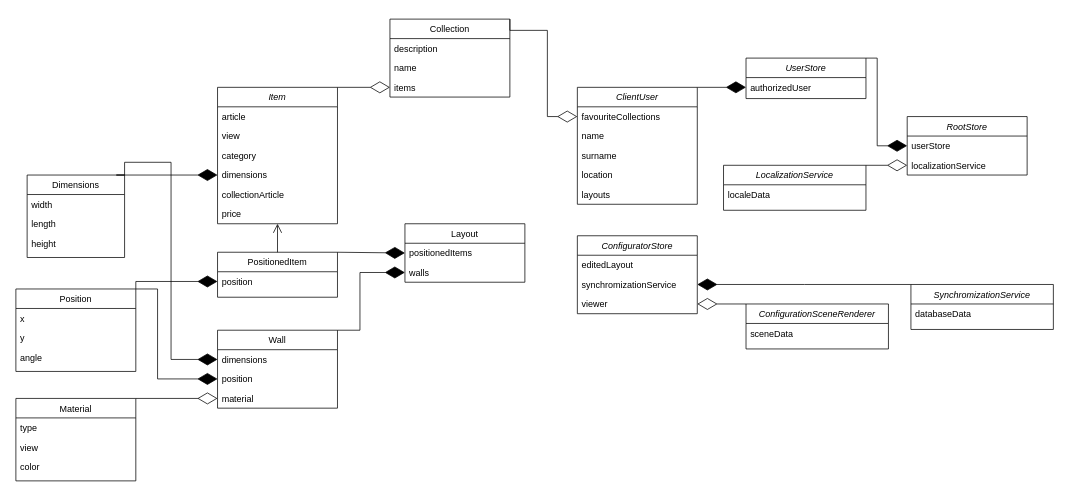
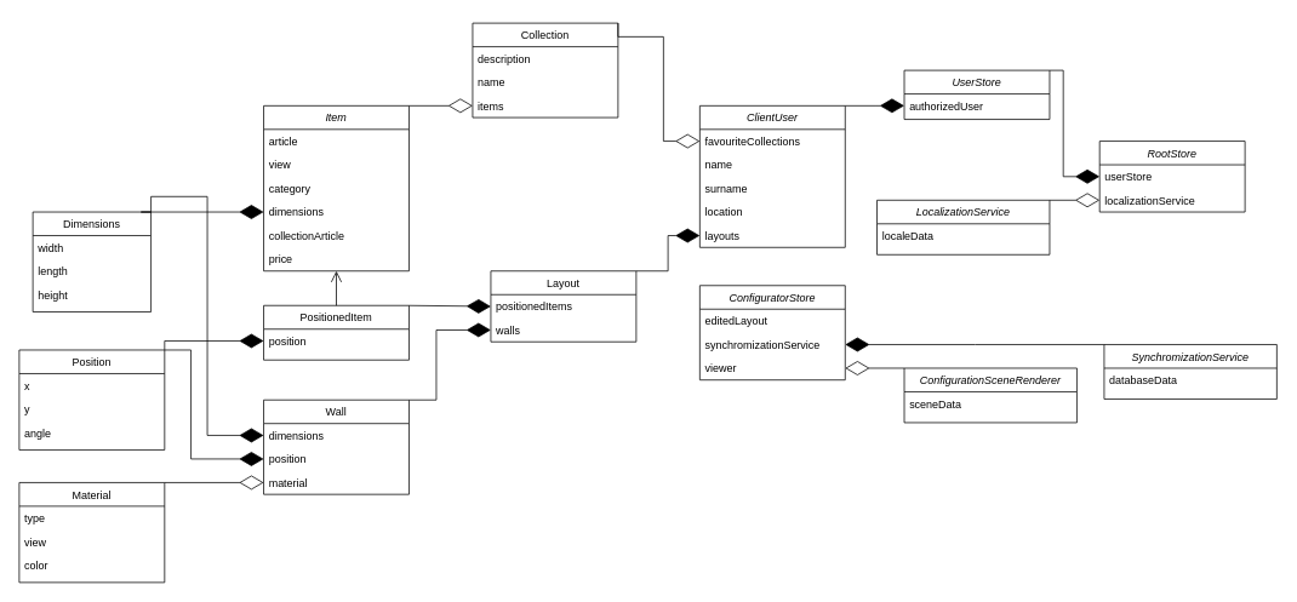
  <mxCell id="0" />
  <mxCell id="1" parent="0" />
  <mxCell id="2" value="Item" style="swimlane;fontStyle=2;align=center;verticalAlign=top;childLayout=stackLayout;horizontal=1;startSize=26;horizontalStack=0;resizeParent=1;resizeLast=0;collapsible=1;marginBottom=0;rounded=0;shadow=0;strokeWidth=1;" parent="1" vertex="1"><mxGeometry x="289" y="111" width="160" height="182" as="geometry"><mxRectangle x="220" y="120" width="160" height="26" as="alternateBounds" /></mxGeometry></mxCell>
  <mxCell id="3" value="article" style="text;align=left;verticalAlign=top;spacingLeft=4;spacingRight=4;overflow=hidden;rotatable=0;points=[[0,0.5],[1,0.5]];portConstraint=eastwest;" parent="2" vertex="1"><mxGeometry y="26" width="160" height="26" as="geometry" /></mxCell>
  <mxCell id="4" value="view" style="text;align=left;verticalAlign=top;spacingLeft=4;spacingRight=4;overflow=hidden;rotatable=0;points=[[0,0.5],[1,0.5]];portConstraint=eastwest;rounded=0;shadow=0;html=0;" parent="2" vertex="1"><mxGeometry y="52" width="160" height="26" as="geometry" /></mxCell>
  <mxCell id="5" value="category" style="text;align=left;verticalAlign=top;spacingLeft=4;spacingRight=4;overflow=hidden;rotatable=0;points=[[0,0.5],[1,0.5]];portConstraint=eastwest;rounded=0;shadow=0;html=0;" parent="2" vertex="1"><mxGeometry y="78" width="160" height="26" as="geometry" /></mxCell>
  <mxCell id="6" value="dimensions" style="text;align=left;verticalAlign=top;spacingLeft=4;spacingRight=4;overflow=hidden;rotatable=0;points=[[0,0.5],[1,0.5]];portConstraint=eastwest;rounded=0;shadow=0;html=0;" parent="2" vertex="1"><mxGeometry y="104" width="160" height="26" as="geometry" /></mxCell>
  <mxCell id="7" value="collectionArticle" style="text;align=left;verticalAlign=top;spacingLeft=4;spacingRight=4;overflow=hidden;rotatable=0;points=[[0,0.5],[1,0.5]];portConstraint=eastwest;rounded=0;shadow=0;html=0;" parent="2" vertex="1"><mxGeometry y="130" width="160" height="26" as="geometry" /></mxCell>
  <mxCell id="8" value="price" style="text;align=left;verticalAlign=top;spacingLeft=4;spacingRight=4;overflow=hidden;rotatable=0;points=[[0,0.5],[1,0.5]];portConstraint=eastwest;rounded=0;shadow=0;html=0;" parent="2" vertex="1"><mxGeometry y="156" width="160" height="26" as="geometry" /></mxCell>
  <mxCell id="9" value="PositionedItem" style="swimlane;fontStyle=0;align=center;verticalAlign=top;childLayout=stackLayout;horizontal=1;startSize=26;horizontalStack=0;resizeParent=1;resizeLast=0;collapsible=1;marginBottom=0;rounded=0;shadow=0;strokeWidth=1;" parent="1" vertex="1"><mxGeometry x="289" y="331" width="160" height="60" as="geometry"><mxRectangle x="130" y="380" width="160" height="26" as="alternateBounds" /></mxGeometry></mxCell>
  <mxCell id="10" value="position" style="text;align=left;verticalAlign=top;spacingLeft=4;spacingRight=4;overflow=hidden;rotatable=0;points=[[0,0.5],[1,0.5]];portConstraint=eastwest;" parent="9" vertex="1"><mxGeometry y="26" width="160" height="26" as="geometry" /></mxCell>
  <mxCell id="11" value="" style="endArrow=open;endSize=10;endFill=0;shadow=0;strokeWidth=1;rounded=0;edgeStyle=elbowEdgeStyle;elbow=vertical;" parent="1" source="9" target="2" edge="1"><mxGeometry width="160" relative="1" as="geometry"><mxPoint x="269" y="194" as="sourcePoint" /><mxPoint x="269" y="194" as="targetPoint" /></mxGeometry></mxCell>
  <mxCell id="12" value="Position" style="swimlane;fontStyle=0;align=center;verticalAlign=top;childLayout=stackLayout;horizontal=1;startSize=26;horizontalStack=0;resizeParent=1;resizeLast=0;collapsible=1;marginBottom=0;rounded=0;shadow=0;strokeWidth=1;" parent="1" vertex="1"><mxGeometry x="20" y="380" width="160" height="110" as="geometry"><mxRectangle x="130" y="380" width="160" height="26" as="alternateBounds" /></mxGeometry></mxCell>
  <mxCell id="13" value="x" style="text;align=left;verticalAlign=top;spacingLeft=4;spacingRight=4;overflow=hidden;rotatable=0;points=[[0,0.5],[1,0.5]];portConstraint=eastwest;" parent="12" vertex="1"><mxGeometry y="26" width="160" height="26" as="geometry" /></mxCell>
  <mxCell id="14" value="y" style="text;align=left;verticalAlign=top;spacingLeft=4;spacingRight=4;overflow=hidden;rotatable=0;points=[[0,0.5],[1,0.5]];portConstraint=eastwest;" parent="12" vertex="1"><mxGeometry y="52" width="160" height="26" as="geometry" /></mxCell>
  <mxCell id="15" value="angle" style="text;align=left;verticalAlign=top;spacingLeft=4;spacingRight=4;overflow=hidden;rotatable=0;points=[[0,0.5],[1,0.5]];portConstraint=eastwest;" parent="12" vertex="1"><mxGeometry y="78" width="160" height="26" as="geometry" /></mxCell>
  <mxCell id="16" value="" style="endArrow=diamondThin;endFill=1;endSize=24;html=1;rounded=0;entryX=0;entryY=0.5;entryDx=0;entryDy=0;exitX=1;exitY=0;exitDx=0;exitDy=0;edgeStyle=orthogonalEdgeStyle;" parent="1" source="12" target="10" edge="1"><mxGeometry width="160" relative="1" as="geometry"><mxPoint x="229" y="291" as="sourcePoint" /><mxPoint x="389" y="291" as="targetPoint" /></mxGeometry></mxCell>
  <mxCell id="17" value="Dimensions" style="swimlane;fontStyle=0;align=center;verticalAlign=top;childLayout=stackLayout;horizontal=1;startSize=26;horizontalStack=0;resizeParent=1;resizeLast=0;collapsible=1;marginBottom=0;rounded=0;shadow=0;strokeWidth=1;" parent="1" vertex="1"><mxGeometry x="35" y="228" width="130" height="110" as="geometry"><mxRectangle x="130" y="380" width="160" height="26" as="alternateBounds" /></mxGeometry></mxCell>
  <mxCell id="18" value="width" style="text;align=left;verticalAlign=top;spacingLeft=4;spacingRight=4;overflow=hidden;rotatable=0;points=[[0,0.5],[1,0.5]];portConstraint=eastwest;" parent="17" vertex="1"><mxGeometry y="26" width="130" height="26" as="geometry" /></mxCell>
  <mxCell id="19" value="length" style="text;align=left;verticalAlign=top;spacingLeft=4;spacingRight=4;overflow=hidden;rotatable=0;points=[[0,0.5],[1,0.5]];portConstraint=eastwest;" parent="17" vertex="1"><mxGeometry y="52" width="130" height="26" as="geometry" /></mxCell>
  <mxCell id="20" value="height" style="text;align=left;verticalAlign=top;spacingLeft=4;spacingRight=4;overflow=hidden;rotatable=0;points=[[0,0.5],[1,0.5]];portConstraint=eastwest;" parent="17" vertex="1"><mxGeometry y="78" width="130" height="26" as="geometry" /></mxCell>
  <mxCell id="21" value="" style="endArrow=diamondThin;endFill=1;endSize=24;html=1;rounded=0;entryX=0;entryY=0.5;entryDx=0;entryDy=0;exitX=1;exitY=0;exitDx=0;exitDy=0;edgeStyle=orthogonalEdgeStyle;" parent="1" source="17" target="6" edge="1"><mxGeometry width="160" relative="1" as="geometry"><mxPoint x="179" y="221" as="sourcePoint" /><mxPoint x="299" y="380" as="targetPoint" /><Array as="points"><mxPoint x="154" y="228" /></Array></mxGeometry></mxCell>
  <mxCell id="22" value="Collection" style="swimlane;fontStyle=0;align=center;verticalAlign=top;childLayout=stackLayout;horizontal=1;startSize=26;horizontalStack=0;resizeParent=1;resizeLast=0;collapsible=1;marginBottom=0;rounded=0;shadow=0;strokeWidth=1;" parent="1" vertex="1"><mxGeometry x="519" y="20" width="160" height="104" as="geometry"><mxRectangle x="130" y="380" width="160" height="26" as="alternateBounds" /></mxGeometry></mxCell>
  <mxCell id="23" value="description" style="text;align=left;verticalAlign=top;spacingLeft=4;spacingRight=4;overflow=hidden;rotatable=0;points=[[0,0.5],[1,0.5]];portConstraint=eastwest;" parent="22" vertex="1"><mxGeometry y="26" width="160" height="26" as="geometry" /></mxCell>
  <mxCell id="24" value="name" style="text;align=left;verticalAlign=top;spacingLeft=4;spacingRight=4;overflow=hidden;rotatable=0;points=[[0,0.5],[1,0.5]];portConstraint=eastwest;" parent="22" vertex="1"><mxGeometry y="52" width="160" height="26" as="geometry" /></mxCell>
  <mxCell id="25" value="items" style="text;align=left;verticalAlign=top;spacingLeft=4;spacingRight=4;overflow=hidden;rotatable=0;points=[[0,0.5],[1,0.5]];portConstraint=eastwest;" parent="22" vertex="1"><mxGeometry y="78" width="160" height="26" as="geometry" /></mxCell>
  <mxCell id="26" value="" style="endArrow=diamondThin;endFill=0;endSize=24;html=1;rounded=0;entryX=0;entryY=0.5;entryDx=0;entryDy=0;exitX=1;exitY=0;exitDx=0;exitDy=0;" parent="1" source="2" target="25" edge="1"><mxGeometry width="160" relative="1" as="geometry"><mxPoint x="439" y="251" as="sourcePoint" /><mxPoint x="599" y="251" as="targetPoint" /></mxGeometry></mxCell>
  <mxCell id="27" value="Wall" style="swimlane;fontStyle=0;align=center;verticalAlign=top;childLayout=stackLayout;horizontal=1;startSize=26;horizontalStack=0;resizeParent=1;resizeLast=0;collapsible=1;marginBottom=0;rounded=0;shadow=0;strokeWidth=1;" parent="1" vertex="1"><mxGeometry x="289" y="435" width="160" height="104" as="geometry"><mxRectangle x="130" y="380" width="160" height="26" as="alternateBounds" /></mxGeometry></mxCell>
  <mxCell id="28" value="dimensions" style="text;align=left;verticalAlign=top;spacingLeft=4;spacingRight=4;overflow=hidden;rotatable=0;points=[[0,0.5],[1,0.5]];portConstraint=eastwest;" parent="27" vertex="1"><mxGeometry y="26" width="160" height="26" as="geometry" /></mxCell>
  <mxCell id="29" value="position" style="text;align=left;verticalAlign=top;spacingLeft=4;spacingRight=4;overflow=hidden;rotatable=0;points=[[0,0.5],[1,0.5]];portConstraint=eastwest;" parent="27" vertex="1"><mxGeometry y="52" width="160" height="26" as="geometry" /></mxCell>
  <mxCell id="30" value="material" style="text;align=left;verticalAlign=top;spacingLeft=4;spacingRight=4;overflow=hidden;rotatable=0;points=[[0,0.5],[1,0.5]];portConstraint=eastwest;" parent="27" vertex="1"><mxGeometry y="78" width="160" height="26" as="geometry" /></mxCell>
  <mxCell id="31" value="" style="endArrow=diamondThin;endFill=1;endSize=24;html=1;rounded=0;entryX=0;entryY=0.5;entryDx=0;entryDy=0;exitX=1;exitY=0;exitDx=0;exitDy=0;edgeStyle=elbowEdgeStyle;" parent="1" source="12" target="29" edge="1"><mxGeometry width="160" relative="1" as="geometry"><mxPoint x="229" y="380" as="sourcePoint" /><mxPoint x="299" y="380" as="targetPoint" /><Array as="points"><mxPoint x="209" y="461" /></Array></mxGeometry></mxCell>
  <mxCell id="32" value="" style="endArrow=diamondThin;endFill=1;endSize=24;html=1;rounded=0;entryX=0;entryY=0.5;entryDx=0;entryDy=0;exitX=1;exitY=0;exitDx=0;exitDy=0;edgeStyle=orthogonalEdgeStyle;" parent="1" source="17" target="28" edge="1"><mxGeometry width="160" relative="1" as="geometry"><mxPoint x="179" y="449" as="sourcePoint" /><mxPoint x="319" y="526" as="targetPoint" /><Array as="points"><mxPoint x="165" y="211" /><mxPoint x="227" y="211" /><mxPoint x="227" y="474" /></Array></mxGeometry></mxCell>
  <mxCell id="33" value="Layout" style="swimlane;fontStyle=0;align=center;verticalAlign=top;childLayout=stackLayout;horizontal=1;startSize=26;horizontalStack=0;resizeParent=1;resizeLast=0;collapsible=1;marginBottom=0;rounded=0;shadow=0;strokeWidth=1;" parent="1" vertex="1"><mxGeometry x="539" y="293" width="160" height="78" as="geometry"><mxRectangle x="130" y="380" width="160" height="26" as="alternateBounds" /></mxGeometry></mxCell>
  <mxCell id="34" value="positionedItems" style="text;align=left;verticalAlign=top;spacingLeft=4;spacingRight=4;overflow=hidden;rotatable=0;points=[[0,0.5],[1,0.5]];portConstraint=eastwest;" parent="33" vertex="1"><mxGeometry y="26" width="160" height="26" as="geometry" /></mxCell>
  <mxCell id="35" value="walls" style="text;align=left;verticalAlign=top;spacingLeft=4;spacingRight=4;overflow=hidden;rotatable=0;points=[[0,0.5],[1,0.5]];portConstraint=eastwest;" parent="33" vertex="1"><mxGeometry y="52" width="160" height="26" as="geometry" /></mxCell>
  <mxCell id="36" value="" style="endArrow=diamondThin;endFill=1;endSize=24;html=1;rounded=0;entryX=0;entryY=0.5;entryDx=0;entryDy=0;exitX=1;exitY=0;exitDx=0;exitDy=0;" parent="1" source="9" target="34" edge="1"><mxGeometry width="160" relative="1" as="geometry"><mxPoint x="179" y="429" as="sourcePoint" /><mxPoint x="299" y="380" as="targetPoint" /></mxGeometry></mxCell>
  <mxCell id="37" value="" style="endArrow=diamondThin;endFill=1;endSize=24;html=1;rounded=0;entryX=0;entryY=0.5;entryDx=0;entryDy=0;exitX=1;exitY=0;exitDx=0;exitDy=0;edgeStyle=orthogonalEdgeStyle;" parent="1" source="27" target="35" edge="1"><mxGeometry width="160" relative="1" as="geometry"><mxPoint x="459" y="341" as="sourcePoint" /><mxPoint x="579" y="424" as="targetPoint" /><Array as="points"><mxPoint x="479" y="435" /><mxPoint x="479" y="358" /></Array></mxGeometry></mxCell>
  <mxCell id="38" value="ClientUser" style="swimlane;fontStyle=2;align=center;verticalAlign=top;childLayout=stackLayout;horizontal=1;startSize=26;horizontalStack=0;resizeParent=1;resizeLast=0;collapsible=1;marginBottom=0;rounded=0;shadow=0;strokeWidth=1;" parent="1" vertex="1"><mxGeometry x="769" y="111" width="160" height="156" as="geometry"><mxRectangle x="220" y="120" width="160" height="26" as="alternateBounds" /></mxGeometry></mxCell>
  <mxCell id="39" value="favouriteCollections" style="text;align=left;verticalAlign=top;spacingLeft=4;spacingRight=4;overflow=hidden;rotatable=0;points=[[0,0.5],[1,0.5]];portConstraint=eastwest;rounded=0;shadow=0;html=0;" parent="38" vertex="1"><mxGeometry y="26" width="160" height="26" as="geometry" /></mxCell>
  <mxCell id="40" value="name" style="text;align=left;verticalAlign=top;spacingLeft=4;spacingRight=4;overflow=hidden;rotatable=0;points=[[0,0.5],[1,0.5]];portConstraint=eastwest;" parent="38" vertex="1"><mxGeometry y="52" width="160" height="26" as="geometry" /></mxCell>
  <mxCell id="41" value="surname" style="text;align=left;verticalAlign=top;spacingLeft=4;spacingRight=4;overflow=hidden;rotatable=0;points=[[0,0.5],[1,0.5]];portConstraint=eastwest;rounded=0;shadow=0;html=0;" parent="38" vertex="1"><mxGeometry y="78" width="160" height="26" as="geometry" /></mxCell>
  <mxCell id="42" value="location" style="text;align=left;verticalAlign=top;spacingLeft=4;spacingRight=4;overflow=hidden;rotatable=0;points=[[0,0.5],[1,0.5]];portConstraint=eastwest;rounded=0;shadow=0;html=0;" parent="38" vertex="1"><mxGeometry y="104" width="160" height="26" as="geometry" /></mxCell>
  <mxCell id="43" value="layouts" style="text;align=left;verticalAlign=top;spacingLeft=4;spacingRight=4;overflow=hidden;rotatable=0;points=[[0,0.5],[1,0.5]];portConstraint=eastwest;rounded=0;shadow=0;html=0;" parent="38" vertex="1"><mxGeometry y="130" width="160" height="26" as="geometry" /></mxCell>
  <mxCell id="44" value="Material" style="swimlane;fontStyle=0;align=center;verticalAlign=top;childLayout=stackLayout;horizontal=1;startSize=26;horizontalStack=0;resizeParent=1;resizeLast=0;collapsible=1;marginBottom=0;rounded=0;shadow=0;strokeWidth=1;" parent="1" vertex="1"><mxGeometry x="20" y="526" width="160" height="110" as="geometry"><mxRectangle x="130" y="380" width="160" height="26" as="alternateBounds" /></mxGeometry></mxCell>
  <mxCell id="45" value="type" style="text;align=left;verticalAlign=top;spacingLeft=4;spacingRight=4;overflow=hidden;rotatable=0;points=[[0,0.5],[1,0.5]];portConstraint=eastwest;" parent="44" vertex="1"><mxGeometry y="26" width="160" height="26" as="geometry" /></mxCell>
  <mxCell id="46" value="view" style="text;align=left;verticalAlign=top;spacingLeft=4;spacingRight=4;overflow=hidden;rotatable=0;points=[[0,0.5],[1,0.5]];portConstraint=eastwest;" parent="44" vertex="1"><mxGeometry y="52" width="160" height="26" as="geometry" /></mxCell>
  <mxCell id="47" value="color" style="text;align=left;verticalAlign=top;spacingLeft=4;spacingRight=4;overflow=hidden;rotatable=0;points=[[0,0.5],[1,0.5]];portConstraint=eastwest;" parent="44" vertex="1"><mxGeometry y="78" width="160" height="26" as="geometry" /></mxCell>
  <mxCell id="48" value="" style="endArrow=diamondThin;endFill=0;endSize=24;html=1;rounded=0;entryX=0;entryY=0.5;entryDx=0;entryDy=0;exitX=1;exitY=0;exitDx=0;exitDy=0;" parent="1" source="44" target="30" edge="1"><mxGeometry width="160" relative="1" as="geometry"><mxPoint x="459" y="136" as="sourcePoint" /><mxPoint x="539" y="136" as="targetPoint" /></mxGeometry></mxCell>
  <mxCell id="49" value="" style="endArrow=diamondThin;endFill=0;endSize=24;html=1;rounded=0;entryX=0;entryY=0.5;entryDx=0;entryDy=0;exitX=1;exitY=0;exitDx=0;exitDy=0;edgeStyle=orthogonalEdgeStyle;" parent="1" source="22" target="39" edge="1"><mxGeometry width="160" relative="1" as="geometry"><mxPoint x="459" y="136" as="sourcePoint" /><mxPoint x="539" y="136" as="targetPoint" /><Array as="points"><mxPoint x="729" y="35" /><mxPoint x="729" y="150" /></Array></mxGeometry></mxCell>
+ <mxCell id="50" value="" style="endArrow=diamondThin;endFill=1;endSize=24;html=1;rounded=0;entryX=0;entryY=0.5;entryDx=0;entryDy=0;exitX=1;exitY=0;exitDx=0;exitDy=0;edgeStyle=elbowEdgeStyle;" parent="1" source="33" target="43" edge="1"><mxGeometry width="160" relative="1" as="geometry"><mxPoint x="459" y="341" as="sourcePoint" /><mxPoint x="549" y="342" as="targetPoint" /></mxGeometry></mxCell>
  <mxCell id="51" value="ConfiguratorStore" style="swimlane;fontStyle=2;align=center;verticalAlign=top;childLayout=stackLayout;horizontal=1;startSize=26;horizontalStack=0;resizeParent=1;resizeLast=0;collapsible=1;marginBottom=0;rounded=0;shadow=0;strokeWidth=1;" vertex="1" parent="1"><mxGeometry x="769" y="309" width="160" height="104" as="geometry"><mxRectangle x="220" y="120" width="160" height="26" as="alternateBounds" /></mxGeometry></mxCell>
  <mxCell id="52" value="editedLayout" style="text;align=left;verticalAlign=top;spacingLeft=4;spacingRight=4;overflow=hidden;rotatable=0;points=[[0,0.5],[1,0.5]];portConstraint=eastwest;rounded=0;shadow=0;html=0;" vertex="1" parent="51"><mxGeometry y="26" width="160" height="26" as="geometry" /></mxCell>
  <mxCell id="53" value="synchromizationService" style="text;align=left;verticalAlign=top;spacingLeft=4;spacingRight=4;overflow=hidden;rotatable=0;points=[[0,0.5],[1,0.5]];portConstraint=eastwest;rounded=0;shadow=0;html=0;" vertex="1" parent="51"><mxGeometry y="52" width="160" height="26" as="geometry" /></mxCell>
  <mxCell id="54" value="viewer" style="text;align=left;verticalAlign=top;spacingLeft=4;spacingRight=4;overflow=hidden;rotatable=0;points=[[0,0.5],[1,0.5]];portConstraint=eastwest;rounded=0;shadow=0;html=0;" vertex="1" parent="51"><mxGeometry y="78" width="160" height="26" as="geometry" /></mxCell>
  <mxCell id="55" value="ConfigurationSceneRenderer" style="swimlane;fontStyle=2;align=center;verticalAlign=top;childLayout=stackLayout;horizontal=1;startSize=26;horizontalStack=0;resizeParent=1;resizeLast=0;collapsible=1;marginBottom=0;rounded=0;shadow=0;strokeWidth=1;" vertex="1" parent="1"><mxGeometry x="994" y="400" width="190" height="60" as="geometry"><mxRectangle x="220" y="120" width="160" height="26" as="alternateBounds" /></mxGeometry></mxCell>
  <mxCell id="56" value="sceneData" style="text;align=left;verticalAlign=top;spacingLeft=4;spacingRight=4;overflow=hidden;rotatable=0;points=[[0,0.5],[1,0.5]];portConstraint=eastwest;rounded=0;shadow=0;html=0;" vertex="1" parent="55"><mxGeometry y="26" width="190" height="26" as="geometry" /></mxCell>
  <mxCell id="57" value="UserStore" style="swimlane;fontStyle=2;align=center;verticalAlign=top;childLayout=stackLayout;horizontal=1;startSize=26;horizontalStack=0;resizeParent=1;resizeLast=0;collapsible=1;marginBottom=0;rounded=0;shadow=0;strokeWidth=1;" vertex="1" parent="1"><mxGeometry x="994" y="72" width="160" height="54" as="geometry"><mxRectangle x="220" y="120" width="160" height="26" as="alternateBounds" /></mxGeometry></mxCell>
  <mxCell id="58" value="authorizedUser" style="text;align=left;verticalAlign=top;spacingLeft=4;spacingRight=4;overflow=hidden;rotatable=0;points=[[0,0.5],[1,0.5]];portConstraint=eastwest;rounded=0;shadow=0;html=0;" vertex="1" parent="57"><mxGeometry y="26" width="160" height="26" as="geometry" /></mxCell>
  <mxCell id="59" value="" style="endArrow=diamondThin;endFill=0;endSize=24;html=1;rounded=0;entryX=1;entryY=0.5;entryDx=0;entryDy=0;exitX=0;exitY=0;exitDx=0;exitDy=0;" edge="1" parent="1" source="55" target="54"><mxGeometry width="160" relative="1" as="geometry"><mxPoint x="959" y="331" as="sourcePoint" /><mxPoint x="1009" y="361" as="targetPoint" /></mxGeometry></mxCell>
  <mxCell id="60" value="" style="endArrow=diamondThin;endFill=1;endSize=24;html=1;rounded=0;exitX=1;exitY=0;exitDx=0;exitDy=0;edgeStyle=elbowEdgeStyle;entryX=0;entryY=0.5;entryDx=0;entryDy=0;" edge="1" parent="1" source="38" target="58"><mxGeometry width="160" relative="1" as="geometry"><mxPoint x="939" y="266" as="sourcePoint" /><mxPoint x="1009" y="201" as="targetPoint" /></mxGeometry></mxCell>
  <mxCell id="61" value="SynchromizationService" style="swimlane;fontStyle=2;align=center;verticalAlign=top;childLayout=stackLayout;horizontal=1;startSize=26;horizontalStack=0;resizeParent=1;resizeLast=0;collapsible=1;marginBottom=0;rounded=0;shadow=0;strokeWidth=1;" vertex="1" parent="1"><mxGeometry x="1214" y="374" width="190" height="60" as="geometry"><mxRectangle x="220" y="120" width="160" height="26" as="alternateBounds" /></mxGeometry></mxCell>
  <mxCell id="62" value="databaseData" style="text;align=left;verticalAlign=top;spacingLeft=4;spacingRight=4;overflow=hidden;rotatable=0;points=[[0,0.5],[1,0.5]];portConstraint=eastwest;rounded=0;shadow=0;html=0;" vertex="1" parent="61"><mxGeometry y="26" width="190" height="26" as="geometry" /></mxCell>
  <mxCell id="63" value="" style="endArrow=diamondThin;endFill=1;endSize=24;html=1;rounded=0;entryX=1;entryY=0.5;entryDx=0;entryDy=0;edgeStyle=elbowEdgeStyle;exitX=0;exitY=0;exitDx=0;exitDy=0;" edge="1" parent="1" source="61" target="53"><mxGeometry width="160" relative="1" as="geometry"><mxPoint x="719" y="301" as="sourcePoint" /><mxPoint x="779" y="358" as="targetPoint" /></mxGeometry></mxCell>
  <mxCell id="64" value="RootStore" style="swimlane;fontStyle=2;align=center;verticalAlign=top;childLayout=stackLayout;horizontal=1;startSize=26;horizontalStack=0;resizeParent=1;resizeLast=0;collapsible=1;marginBottom=0;rounded=0;shadow=0;strokeWidth=1;" vertex="1" parent="1"><mxGeometry x="1209" y="150" width="160" height="78" as="geometry"><mxRectangle x="220" y="120" width="160" height="26" as="alternateBounds" /></mxGeometry></mxCell>
  <mxCell id="65" value="userStore" style="text;align=left;verticalAlign=top;spacingLeft=4;spacingRight=4;overflow=hidden;rotatable=0;points=[[0,0.5],[1,0.5]];portConstraint=eastwest;rounded=0;shadow=0;html=0;" vertex="1" parent="64"><mxGeometry y="26" width="160" height="26" as="geometry" /></mxCell>
  <mxCell id="66" value="localizationService" style="text;align=left;verticalAlign=top;spacingLeft=4;spacingRight=4;overflow=hidden;rotatable=0;points=[[0,0.5],[1,0.5]];portConstraint=eastwest;rounded=0;shadow=0;html=0;" vertex="1" parent="64"><mxGeometry y="52" width="160" height="26" as="geometry" /></mxCell>
  <mxCell id="67" value="" style="endArrow=diamondThin;endFill=1;endSize=24;html=1;rounded=0;exitX=1;exitY=0;exitDx=0;exitDy=0;edgeStyle=elbowEdgeStyle;entryX=0;entryY=0.5;entryDx=0;entryDy=0;" edge="1" parent="1" source="57" target="65"><mxGeometry width="160" relative="1" as="geometry"><mxPoint x="939" y="121" as="sourcePoint" /><mxPoint x="1004" y="121" as="targetPoint" /><Array as="points"><mxPoint x="1169" y="131" /></Array></mxGeometry></mxCell>
  <mxCell id="68" value="LocalizationService" style="swimlane;fontStyle=2;align=center;verticalAlign=top;childLayout=stackLayout;horizontal=1;startSize=26;horizontalStack=0;resizeParent=1;resizeLast=0;collapsible=1;marginBottom=0;rounded=0;shadow=0;strokeWidth=1;" vertex="1" parent="1"><mxGeometry x="964" y="215" width="190" height="60" as="geometry"><mxRectangle x="220" y="120" width="160" height="26" as="alternateBounds" /></mxGeometry></mxCell>
  <mxCell id="69" value="localeData" style="text;align=left;verticalAlign=top;spacingLeft=4;spacingRight=4;overflow=hidden;rotatable=0;points=[[0,0.5],[1,0.5]];portConstraint=eastwest;rounded=0;shadow=0;html=0;" vertex="1" parent="68"><mxGeometry y="26" width="190" height="26" as="geometry" /></mxCell>
  <mxCell id="70" value="" style="endArrow=diamondThin;endFill=0;endSize=24;html=1;rounded=0;entryX=0;entryY=0.5;entryDx=0;entryDy=0;exitX=1;exitY=0;exitDx=0;exitDy=0;" edge="1" parent="1" source="68" target="66"><mxGeometry width="160" relative="1" as="geometry"><mxPoint x="1004" y="410" as="sourcePoint" /><mxPoint x="939" y="410" as="targetPoint" /></mxGeometry></mxCell>
